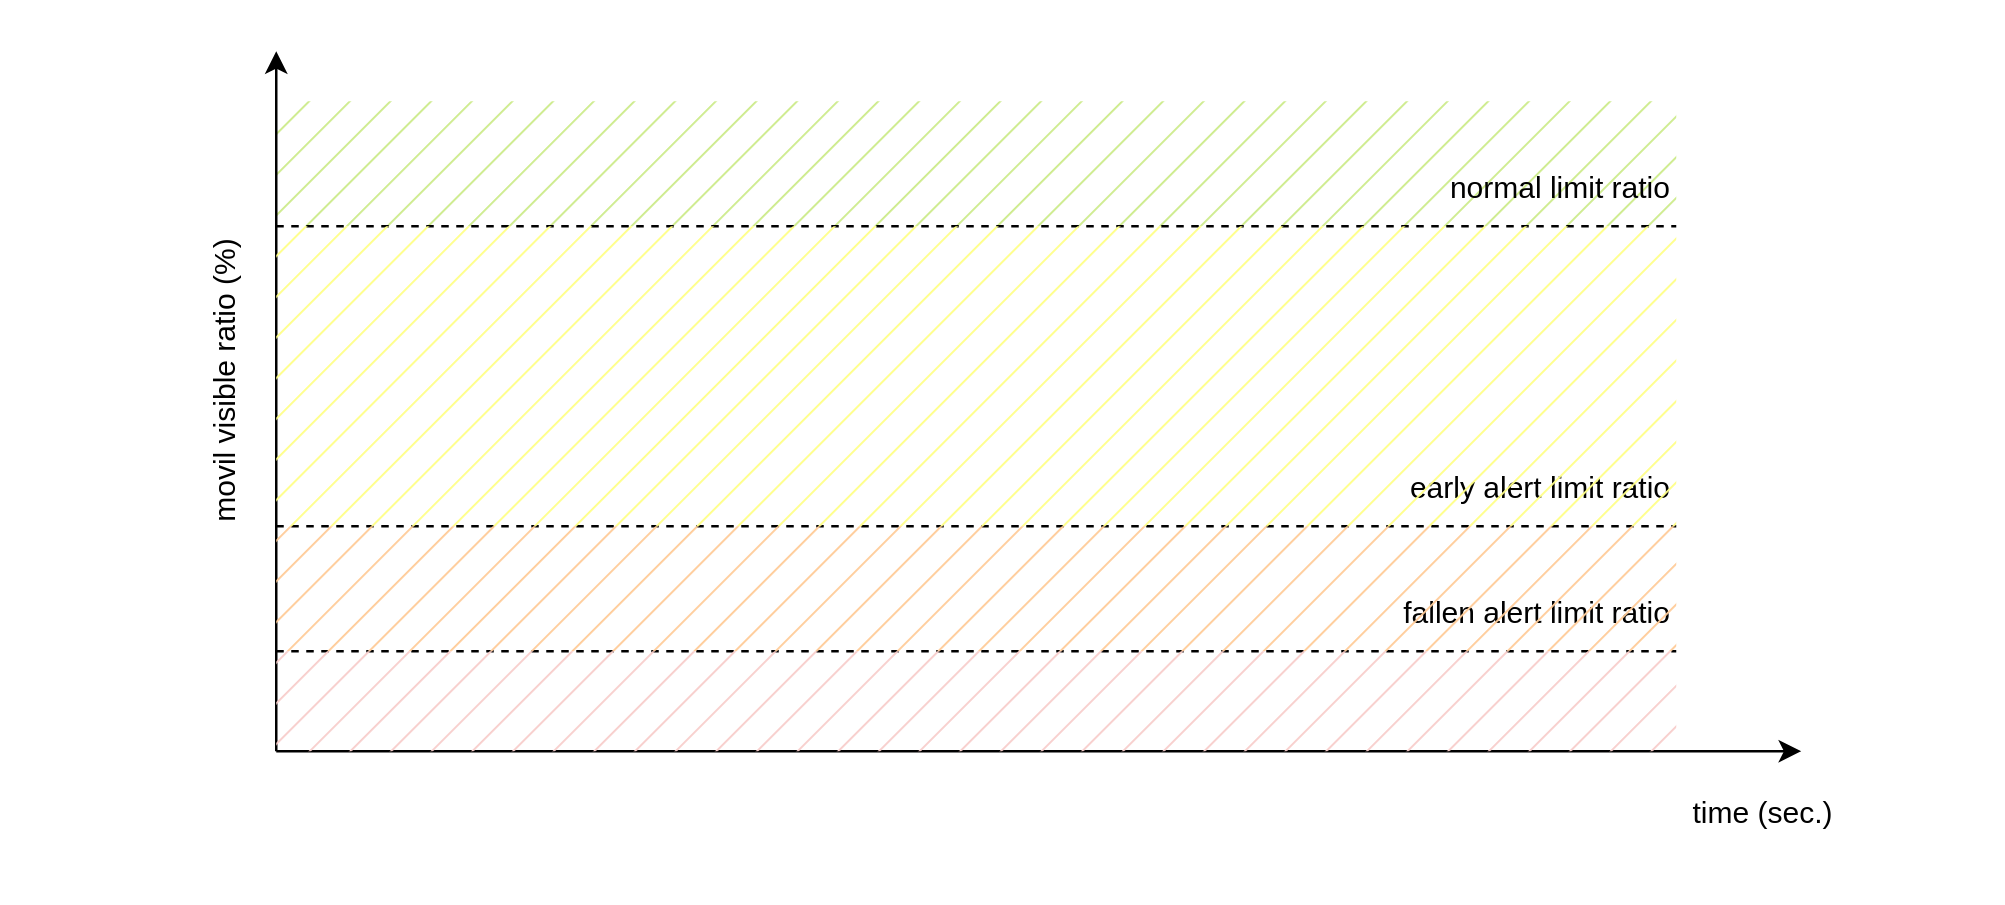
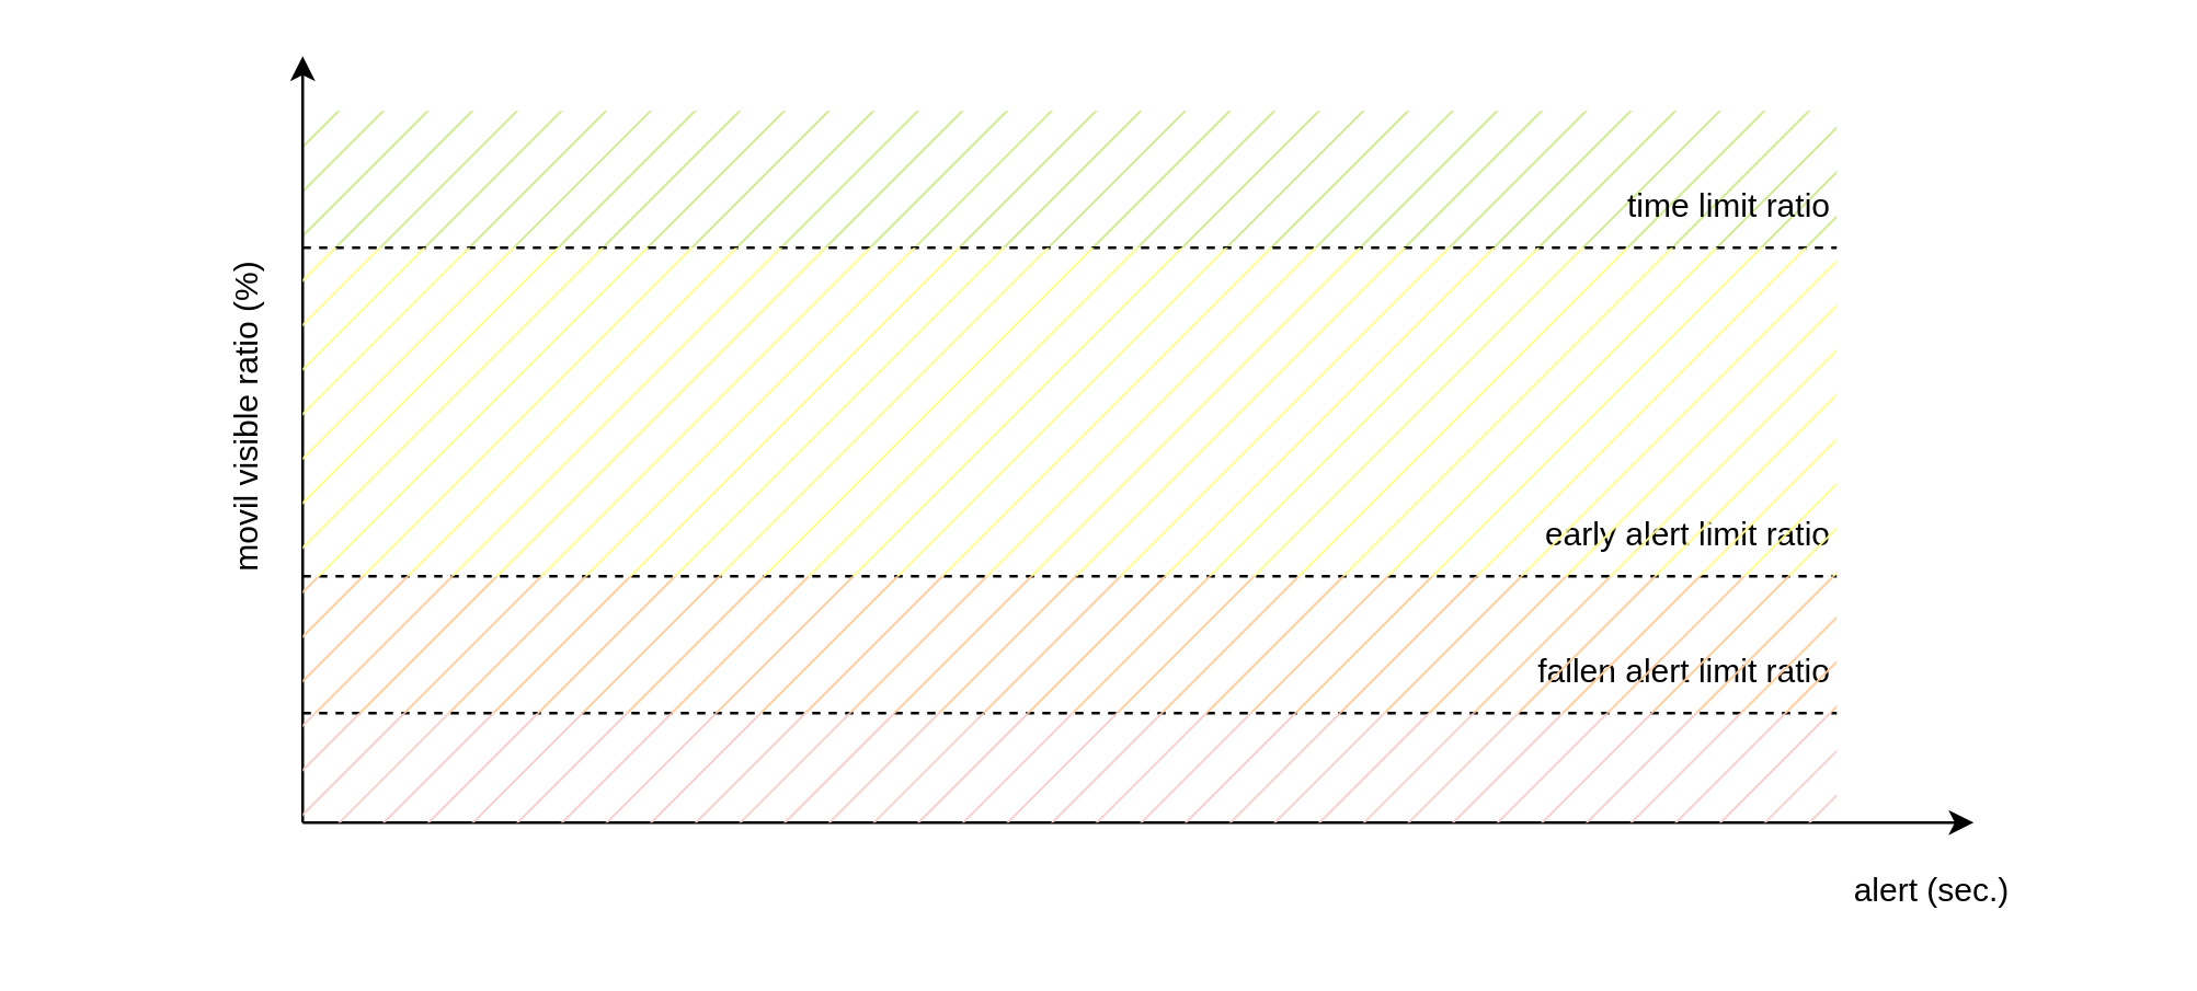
  <mxCell id="0" />
  <mxCell id="1" parent="0" />
  <mxCell id="2" value="" style="rounded=0;whiteSpace=wrap;html=1;fillStyle=hatch;strokeColor=none;fillColor=#cdeb8b;" vertex="1" parent="1"><mxGeometry x="110" y="40" width="560" height="50" as="geometry" /></mxCell>
  <mxCell id="3" value="" style="endArrow=classic;html=1;rounded=0;" edge="1" parent="1"><mxGeometry width="50" height="50" relative="1" as="geometry"><mxPoint x="110" y="300" as="sourcePoint" /><mxPoint x="110" y="20" as="targetPoint" /><Array as="points"><mxPoint x="110" y="160" /></Array></mxGeometry></mxCell>
  <mxCell id="4" value="" style="endArrow=classic;html=1;rounded=0;" edge="1" parent="1"><mxGeometry width="50" height="50" relative="1" as="geometry"><mxPoint x="110" y="300" as="sourcePoint" /><mxPoint x="720" y="300" as="targetPoint" /></mxGeometry></mxCell>
- <mxCell id="5" value="time (sec.)" style="text;html=1;align=center;verticalAlign=middle;whiteSpace=wrap;rounded=0;" vertex="1" parent="1"><mxGeometry x="630" y="310" width="150" height="30" as="geometry" /></mxCell>
+ <mxCell id="5" value="alert (sec.)" style="text;html=1;align=center;verticalAlign=middle;whiteSpace=wrap;rounded=0;" vertex="1" parent="1"><mxGeometry x="630" y="310" width="150" height="30" as="geometry" /></mxCell>
  <mxCell id="6" value="movil visible ratio (%)" style="text;html=1;align=center;verticalAlign=middle;whiteSpace=wrap;rounded=0;horizontal=1;rotation=-90;" vertex="1" parent="1"><mxGeometry x="20" y="140" width="140" height="24" as="geometry" /></mxCell>
  <mxCell id="7" value="" style="endArrow=none;dashed=1;html=1;rounded=0;" edge="1" parent="1"><mxGeometry width="50" height="50" relative="1" as="geometry"><mxPoint x="110" y="90" as="sourcePoint" /><mxPoint x="670" y="90" as="targetPoint" /></mxGeometry></mxCell>
  <mxCell id="8" value="" style="endArrow=none;dashed=1;html=1;rounded=0;" edge="1" parent="1"><mxGeometry width="50" height="50" relative="1" as="geometry"><mxPoint x="110" y="210" as="sourcePoint" /><mxPoint x="670" y="210" as="targetPoint" /></mxGeometry></mxCell>
  <mxCell id="9" value="" style="endArrow=none;dashed=1;html=1;rounded=0;" edge="1" parent="1"><mxGeometry width="50" height="50" relative="1" as="geometry"><mxPoint x="110" y="260" as="sourcePoint" /><mxPoint x="670" y="260" as="targetPoint" /></mxGeometry></mxCell>
- <mxCell id="10" value="normal limit ratio" style="text;html=1;align=right;verticalAlign=middle;whiteSpace=wrap;rounded=0;" vertex="1" parent="1"><mxGeometry x="560" y="60" width="110" height="30" as="geometry" /></mxCell>
+ <mxCell id="10" value="time limit ratio" style="text;html=1;align=right;verticalAlign=middle;whiteSpace=wrap;rounded=0;" vertex="1" parent="1"><mxGeometry x="560" y="60" width="110" height="30" as="geometry" /></mxCell>
  <mxCell id="11" value="early alert limit ratio" style="text;html=1;align=right;verticalAlign=middle;whiteSpace=wrap;rounded=0;" vertex="1" parent="1"><mxGeometry x="510" y="180" width="160" height="30" as="geometry" /></mxCell>
  <mxCell id="12" value="fallen alert limit ratio" style="text;html=1;align=right;verticalAlign=middle;whiteSpace=wrap;rounded=0;" vertex="1" parent="1"><mxGeometry x="510" y="230" width="160" height="30" as="geometry" /></mxCell>
  <mxCell id="13" value="" style="rounded=0;whiteSpace=wrap;html=1;fillStyle=hatch;strokeColor=none;fillColor=#ffff88;" vertex="1" parent="1"><mxGeometry x="110" y="90" width="560" height="120" as="geometry" /></mxCell>
  <mxCell id="14" value="" style="rounded=0;whiteSpace=wrap;html=1;fillStyle=hatch;strokeColor=none;fillColor=#ffcc99;" vertex="1" parent="1"><mxGeometry x="110" y="210" width="560" height="50" as="geometry" /></mxCell>
  <mxCell id="15" value="" style="rounded=0;whiteSpace=wrap;html=1;fillStyle=hatch;strokeColor=none;fillColor=#f8cecc;" vertex="1" parent="1"><mxGeometry x="110" y="260" width="560" height="40" as="geometry" /></mxCell>
